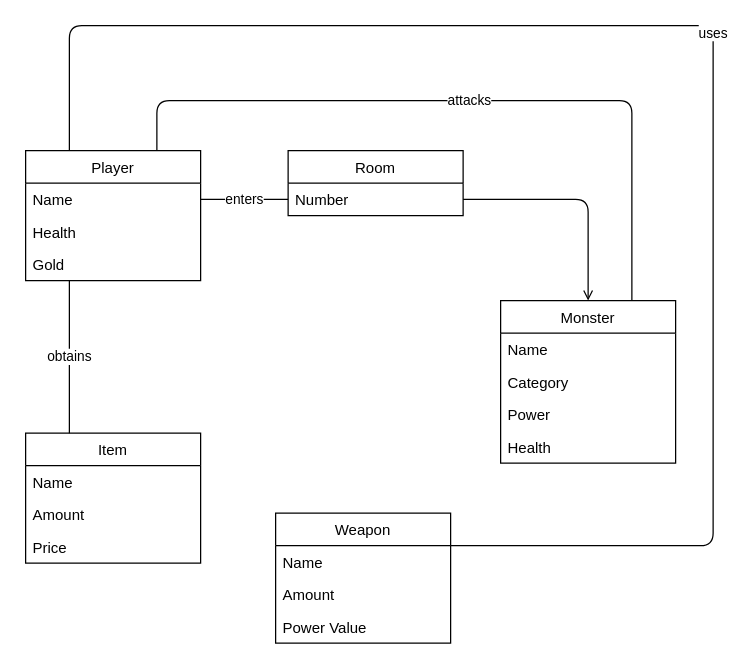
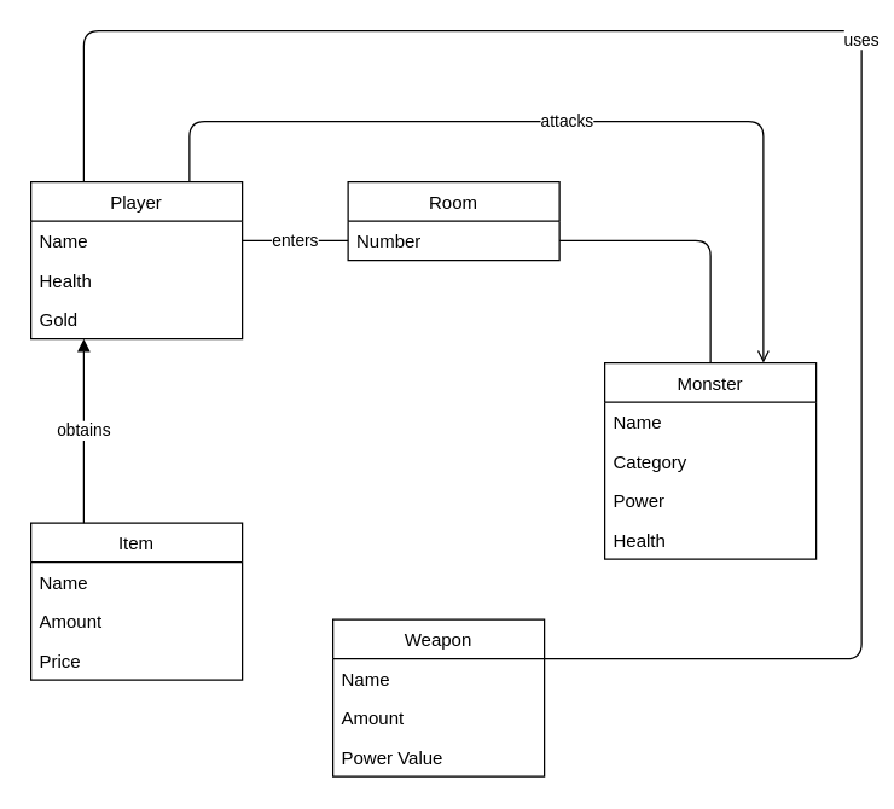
  <mxCell id="0" />
  <mxCell id="1" parent="0" />
  <mxCell id="2" value="Player" style="swimlane;fontStyle=0;childLayout=stackLayout;horizontal=1;startSize=26;fillColor=none;horizontalStack=0;resizeParent=1;resizeParentMax=0;resizeLast=0;collapsible=1;marginBottom=0;" vertex="1" parent="1"><mxGeometry x="20" y="120" width="140" height="104" as="geometry" /></mxCell>
  <mxCell id="3" value="Name" style="text;strokeColor=none;fillColor=none;align=left;verticalAlign=top;spacingLeft=4;spacingRight=4;overflow=hidden;rotatable=0;points=[[0,0.5],[1,0.5]];portConstraint=eastwest;" vertex="1" parent="2"><mxGeometry y="26" width="140" height="26" as="geometry" /></mxCell>
  <mxCell id="4" value="Health" style="text;strokeColor=none;fillColor=none;align=left;verticalAlign=top;spacingLeft=4;spacingRight=4;overflow=hidden;rotatable=0;points=[[0,0.5],[1,0.5]];portConstraint=eastwest;" vertex="1" parent="2"><mxGeometry y="52" width="140" height="26" as="geometry" /></mxCell>
  <mxCell id="5" value="Gold" style="text;strokeColor=none;fillColor=none;align=left;verticalAlign=top;spacingLeft=4;spacingRight=4;overflow=hidden;rotatable=0;points=[[0,0.5],[1,0.5]];portConstraint=eastwest;" vertex="1" parent="2"><mxGeometry y="78" width="140" height="26" as="geometry" /></mxCell>
  <mxCell id="6" value="Room" style="swimlane;fontStyle=0;childLayout=stackLayout;horizontal=1;startSize=26;fillColor=none;horizontalStack=0;resizeParent=1;resizeParentMax=0;resizeLast=0;collapsible=1;marginBottom=0;" vertex="1" parent="1"><mxGeometry x="230" y="120" width="140" height="52" as="geometry" /></mxCell>
  <mxCell id="7" value="Number" style="text;strokeColor=none;fillColor=none;align=left;verticalAlign=top;spacingLeft=4;spacingRight=4;overflow=hidden;rotatable=0;points=[[0,0.5],[1,0.5]];portConstraint=eastwest;" vertex="1" parent="6"><mxGeometry y="26" width="140" height="26" as="geometry" /></mxCell>
  <mxCell id="8" value="Monster" style="swimlane;fontStyle=0;childLayout=stackLayout;horizontal=1;startSize=26;fillColor=none;horizontalStack=0;resizeParent=1;resizeParentMax=0;resizeLast=0;collapsible=1;marginBottom=0;" vertex="1" parent="1"><mxGeometry x="400" y="240" width="140" height="130" as="geometry" /></mxCell>
  <mxCell id="9" value="Name" style="text;strokeColor=none;fillColor=none;align=left;verticalAlign=top;spacingLeft=4;spacingRight=4;overflow=hidden;rotatable=0;points=[[0,0.5],[1,0.5]];portConstraint=eastwest;" vertex="1" parent="8"><mxGeometry y="26" width="140" height="26" as="geometry" /></mxCell>
  <mxCell id="10" value="Category" style="text;strokeColor=none;fillColor=none;align=left;verticalAlign=top;spacingLeft=4;spacingRight=4;overflow=hidden;rotatable=0;points=[[0,0.5],[1,0.5]];portConstraint=eastwest;" vertex="1" parent="8"><mxGeometry y="52" width="140" height="26" as="geometry" /></mxCell>
  <mxCell id="11" value="Power" style="text;strokeColor=none;fillColor=none;align=left;verticalAlign=top;spacingLeft=4;spacingRight=4;overflow=hidden;rotatable=0;points=[[0,0.5],[1,0.5]];portConstraint=eastwest;" vertex="1" parent="8"><mxGeometry y="78" width="140" height="26" as="geometry" /></mxCell>
  <mxCell id="12" value="Health" style="text;strokeColor=none;fillColor=none;align=left;verticalAlign=top;spacingLeft=4;spacingRight=4;overflow=hidden;rotatable=0;points=[[0,0.5],[1,0.5]];portConstraint=eastwest;" vertex="1" parent="8"><mxGeometry y="104" width="140" height="26" as="geometry" /></mxCell>
  <mxCell id="13" value="Item" style="swimlane;fontStyle=0;childLayout=stackLayout;horizontal=1;startSize=26;fillColor=none;horizontalStack=0;resizeParent=1;resizeParentMax=0;resizeLast=0;collapsible=1;marginBottom=0;" vertex="1" parent="1"><mxGeometry x="20" y="346" width="140" height="104" as="geometry" /></mxCell>
  <mxCell id="14" value="Name" style="text;strokeColor=none;fillColor=none;align=left;verticalAlign=top;spacingLeft=4;spacingRight=4;overflow=hidden;rotatable=0;points=[[0,0.5],[1,0.5]];portConstraint=eastwest;" vertex="1" parent="13"><mxGeometry y="26" width="140" height="26" as="geometry" /></mxCell>
  <mxCell id="15" value="Amount" style="text;strokeColor=none;fillColor=none;align=left;verticalAlign=top;spacingLeft=4;spacingRight=4;overflow=hidden;rotatable=0;points=[[0,0.5],[1,0.5]];portConstraint=eastwest;" vertex="1" parent="13"><mxGeometry y="52" width="140" height="26" as="geometry" /></mxCell>
  <mxCell id="16" value="Price" style="text;strokeColor=none;fillColor=none;align=left;verticalAlign=top;spacingLeft=4;spacingRight=4;overflow=hidden;rotatable=0;points=[[0,0.5],[1,0.5]];portConstraint=eastwest;" vertex="1" parent="13"><mxGeometry y="78" width="140" height="26" as="geometry" /></mxCell>
  <mxCell id="17" value="Weapon" style="swimlane;fontStyle=0;childLayout=stackLayout;horizontal=1;startSize=26;fillColor=none;horizontalStack=0;resizeParent=1;resizeParentMax=0;resizeLast=0;collapsible=1;marginBottom=0;" vertex="1" parent="1"><mxGeometry x="220" y="410" width="140" height="104" as="geometry" /></mxCell>
  <mxCell id="18" value="Name" style="text;strokeColor=none;fillColor=none;align=left;verticalAlign=top;spacingLeft=4;spacingRight=4;overflow=hidden;rotatable=0;points=[[0,0.5],[1,0.5]];portConstraint=eastwest;" vertex="1" parent="17"><mxGeometry y="26" width="140" height="26" as="geometry" /></mxCell>
  <mxCell id="19" value="Amount" style="text;strokeColor=none;fillColor=none;align=left;verticalAlign=top;spacingLeft=4;spacingRight=4;overflow=hidden;rotatable=0;points=[[0,0.5],[1,0.5]];portConstraint=eastwest;" vertex="1" parent="17"><mxGeometry y="52" width="140" height="26" as="geometry" /></mxCell>
  <mxCell id="20" value="Power Value" style="text;strokeColor=none;fillColor=none;align=left;verticalAlign=top;spacingLeft=4;spacingRight=4;overflow=hidden;rotatable=0;points=[[0,0.5],[1,0.5]];portConstraint=eastwest;" vertex="1" parent="17"><mxGeometry y="78" width="140" height="26" as="geometry" /></mxCell>
  <mxCell id="21" value="uses" style="endArrow=none;html=1;exitX=0.25;exitY=0;exitDx=0;exitDy=0;entryX=1;entryY=0.25;entryDx=0;entryDy=0;" edge="1" parent="1" source="2" target="17"><mxGeometry width="50" height="50" relative="1" as="geometry"><mxPoint x="180" y="280" as="sourcePoint" /><mxPoint x="230" y="230" as="targetPoint" /><Array as="points"><mxPoint x="55" y="20" /><mxPoint x="570" y="20" /><mxPoint x="570" y="436" /></Array></mxGeometry></mxCell>
  <mxCell id="22" value="enters" style="endArrow=none;html=1;exitX=1;exitY=0.5;exitDx=0;exitDy=0;entryX=0;entryY=0.5;entryDx=0;entryDy=0;" edge="1" parent="1" source="3" target="7"><mxGeometry width="50" height="50" relative="1" as="geometry"><mxPoint x="170" y="270" as="sourcePoint" /><mxPoint x="220" y="220" as="targetPoint" /></mxGeometry></mxCell>
- <mxCell id="23" value="" style="endArrow=open;html=1;exitX=1;exitY=0.5;exitDx=0;exitDy=0;entryX=0.5;entryY=0;entryDx=0;entryDy=0;" edge="1" parent="1" source="7" target="8"><mxGeometry width="50" height="50" relative="1" as="geometry"><mxPoint x="170" y="270" as="sourcePoint" /><mxPoint x="220" y="220" as="targetPoint" /><Array as="points"><mxPoint x="470" y="159" /></Array></mxGeometry></mxCell>
- <mxCell id="24" value="attacks" style="endArrow=none;html=1;exitX=0.75;exitY=0;exitDx=0;exitDy=0;entryX=0.75;entryY=0;entryDx=0;entryDy=0;" edge="1" parent="1" source="2" target="8"><mxGeometry width="50" height="50" relative="1" as="geometry"><mxPoint x="170" y="270" as="sourcePoint" /><mxPoint x="220" y="220" as="targetPoint" /><Array as="points"><mxPoint x="125" y="80" /><mxPoint x="505" y="80" /></Array></mxGeometry></mxCell>
- <mxCell id="25" value="obtains" style="endArrow=none;html=1;exitX=0.25;exitY=0;exitDx=0;exitDy=0;entryX=0.25;entryY=1;entryDx=0;entryDy=0;" edge="1" parent="1" source="13" target="2"><mxGeometry width="50" height="50" relative="1" as="geometry"><mxPoint x="170" y="270" as="sourcePoint" /><mxPoint x="220" y="220" as="targetPoint" /></mxGeometry></mxCell>
+ <mxCell id="23" value="" style="endArrow=none;html=1;exitX=1;exitY=0.5;exitDx=0;exitDy=0;entryX=0.5;entryY=0;entryDx=0;entryDy=0;" edge="1" parent="1" source="7" target="8"><mxGeometry width="50" height="50" relative="1" as="geometry"><mxPoint x="170" y="270" as="sourcePoint" /><mxPoint x="220" y="220" as="targetPoint" /><Array as="points"><mxPoint x="470" y="159" /></Array></mxGeometry></mxCell>
+ <mxCell id="24" value="attacks" style="endArrow=open;html=1;exitX=0.75;exitY=0;exitDx=0;exitDy=0;entryX=0.75;entryY=0;entryDx=0;entryDy=0;" edge="1" parent="1" source="2" target="8"><mxGeometry width="50" height="50" relative="1" as="geometry"><mxPoint x="170" y="270" as="sourcePoint" /><mxPoint x="220" y="220" as="targetPoint" /><Array as="points"><mxPoint x="125" y="80" /><mxPoint x="505" y="80" /></Array></mxGeometry></mxCell>
+ <mxCell id="25" value="obtains" style="endArrow=block;html=1;exitX=0.25;exitY=0;exitDx=0;exitDy=0;entryX=0.25;entryY=1;entryDx=0;entryDy=0;" edge="1" parent="1" source="13" target="2"><mxGeometry width="50" height="50" relative="1" as="geometry"><mxPoint x="170" y="270" as="sourcePoint" /><mxPoint x="220" y="220" as="targetPoint" /></mxGeometry></mxCell>
